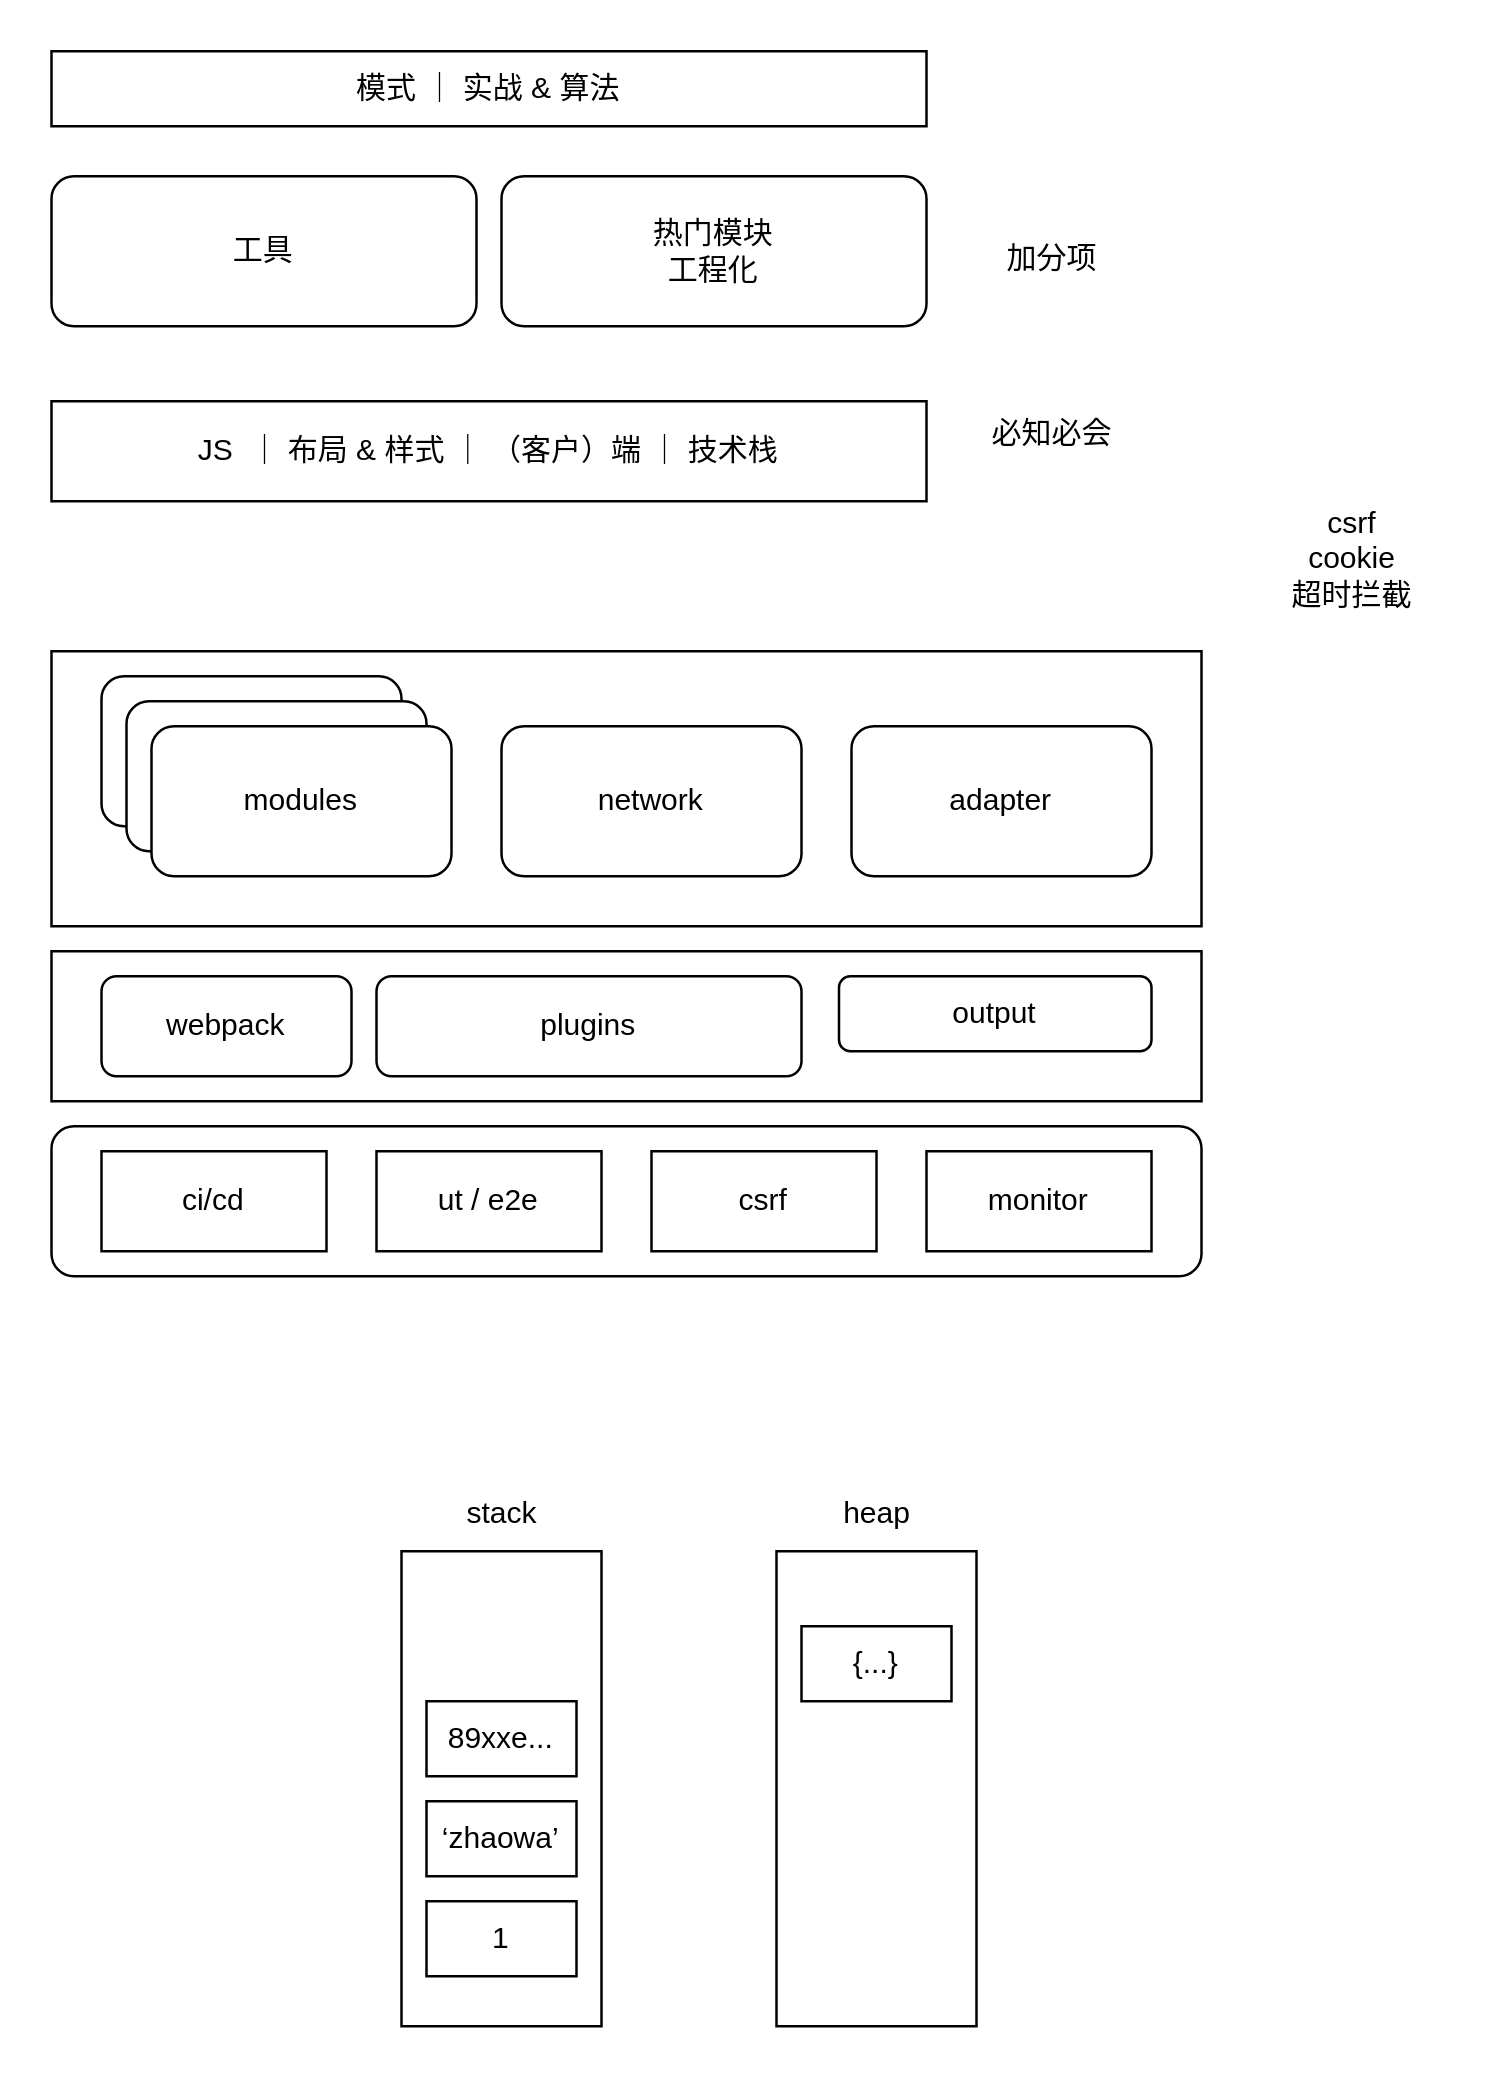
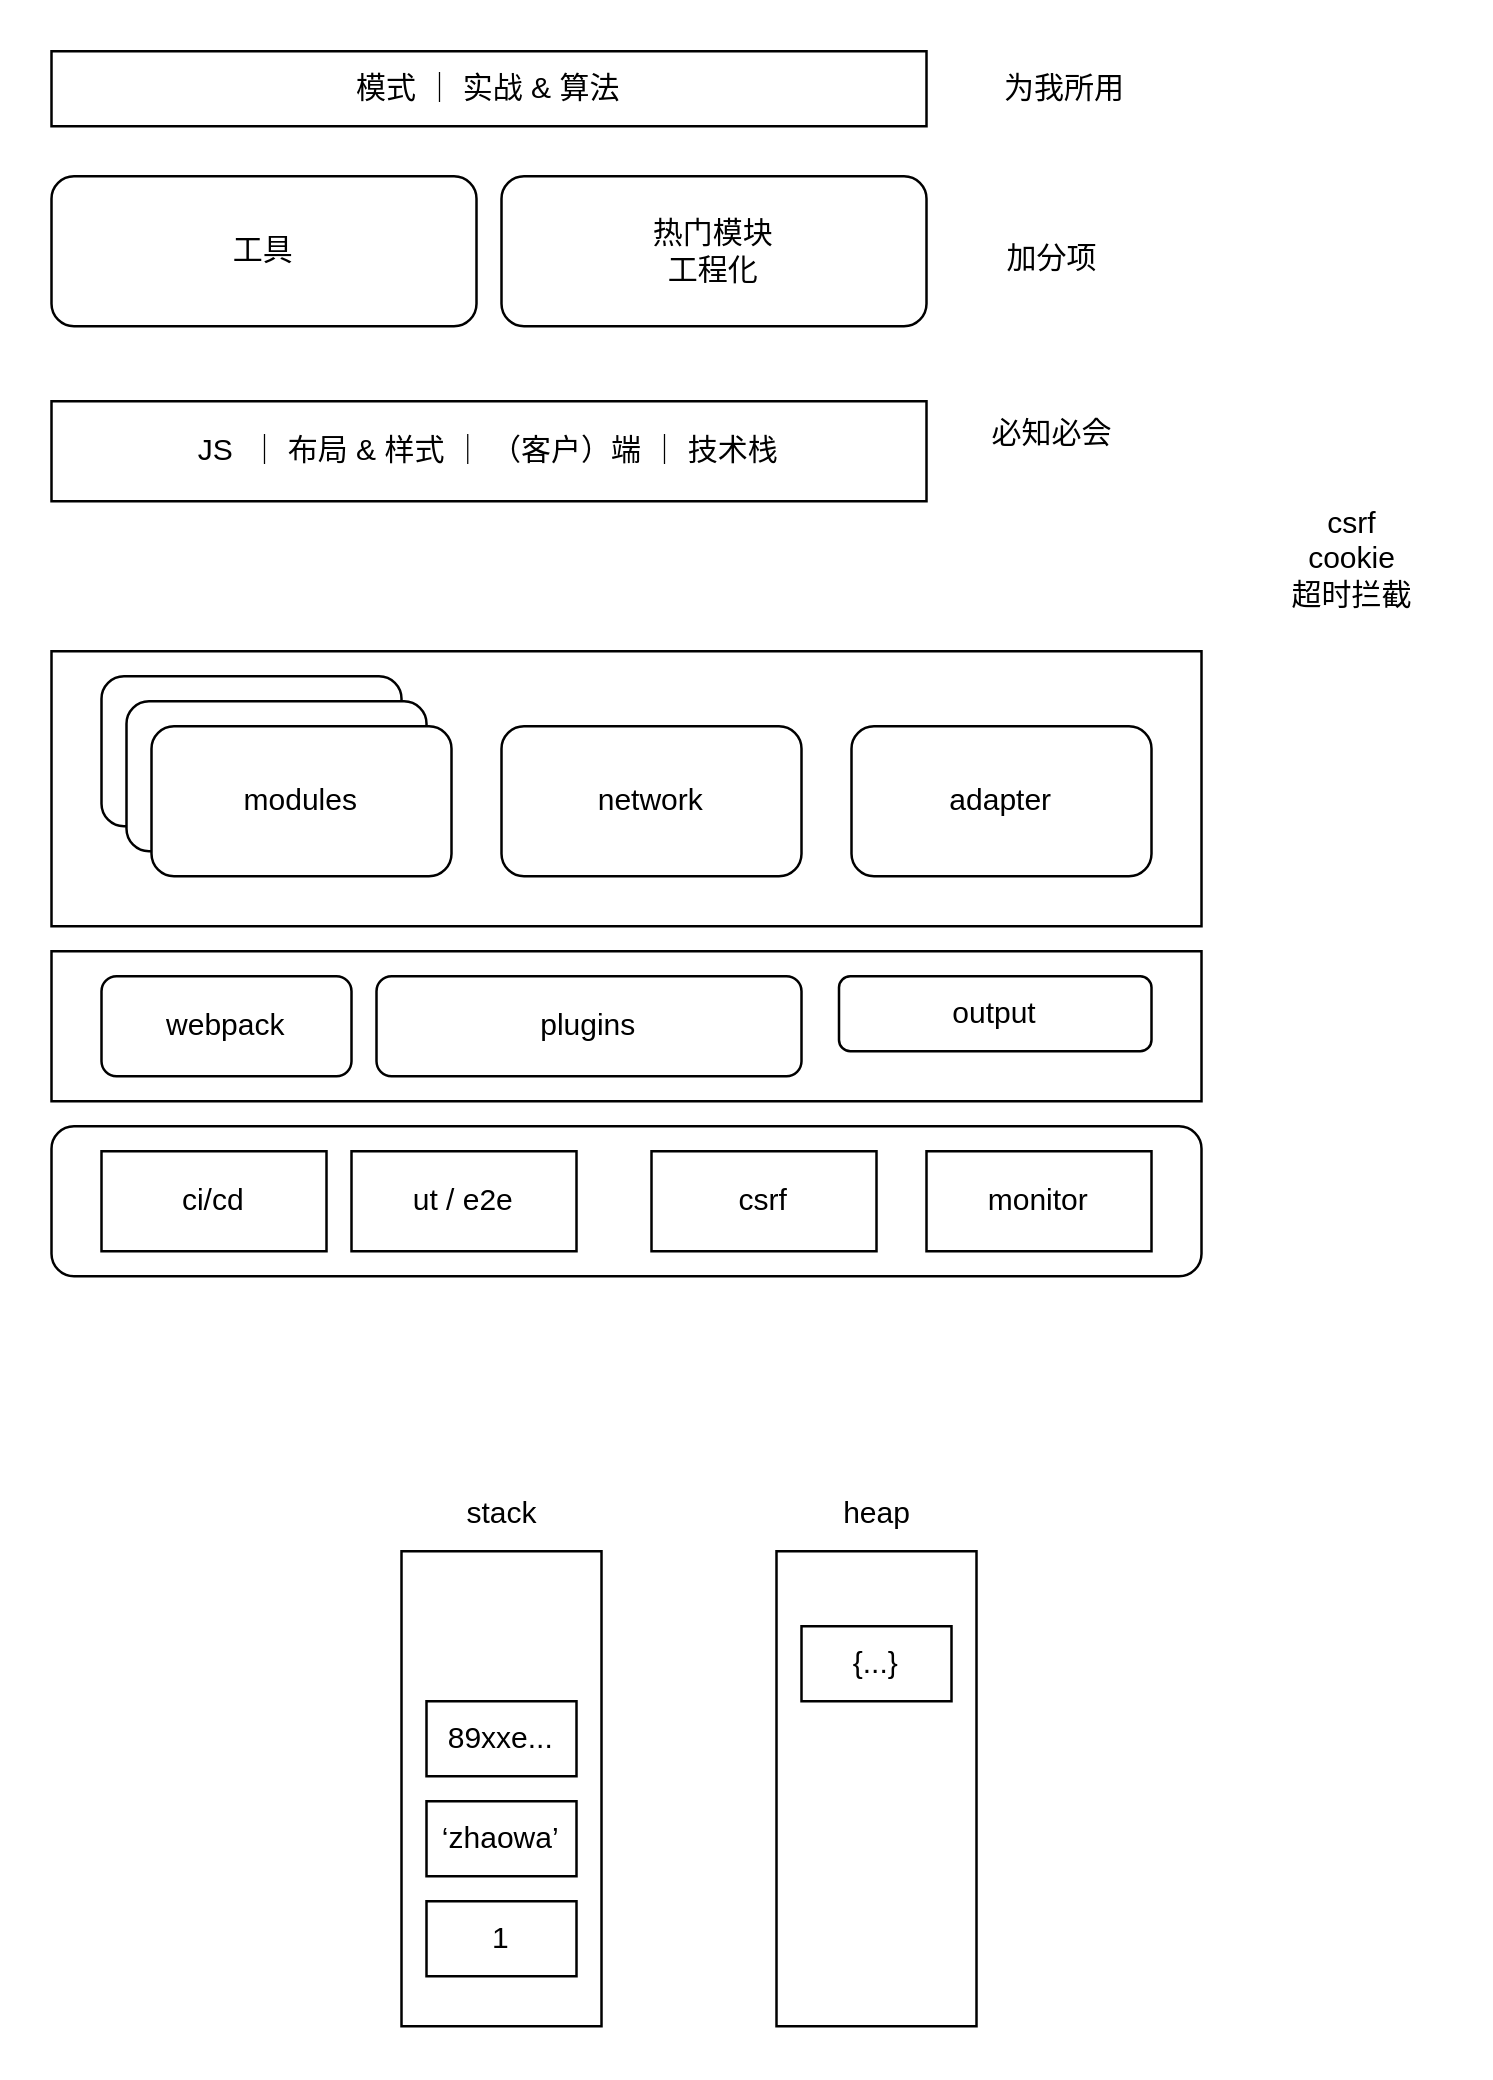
  <mxCell id="0" />
  <mxCell id="1" parent="0" />
  <mxCell id="2" value="JS&amp;nbsp; ｜ 布局 &amp;amp; 样式 ｜ （客户）端 ｜ 技术栈" style="rounded=0;whiteSpace=wrap;html=1;" vertex="1" parent="1"><mxGeometry x="20" y="160" width="350" height="40" as="geometry" /></mxCell>
  <mxCell id="3" value="必知必会" style="text;html=1;align=center;verticalAlign=middle;resizable=0;points=[];autosize=1;strokeColor=none;fillColor=none;" vertex="1" parent="1"><mxGeometry x="385" y="158" width="70" height="30" as="geometry" /></mxCell>
  <mxCell id="4" value="工具" style="rounded=1;whiteSpace=wrap;html=1;" vertex="1" parent="1"><mxGeometry x="20" y="70" width="170" height="60" as="geometry" /></mxCell>
  <mxCell id="5" value="热门模块&lt;br&gt;工程化" style="rounded=1;whiteSpace=wrap;html=1;" vertex="1" parent="1"><mxGeometry x="200" y="70" width="170" height="60" as="geometry" /></mxCell>
  <mxCell id="6" value="加分项" style="text;html=1;align=center;verticalAlign=middle;resizable=0;points=[];autosize=1;strokeColor=none;fillColor=none;" vertex="1" parent="1"><mxGeometry x="390" y="88" width="60" height="30" as="geometry" /></mxCell>
  <mxCell id="7" value="模式 ｜ 实战 &amp;amp; 算法" style="rounded=0;whiteSpace=wrap;html=1;" vertex="1" parent="1"><mxGeometry x="20" y="20" width="350" height="30" as="geometry" /></mxCell>
  <mxCell id="8" value="" style="rounded=1;whiteSpace=wrap;html=1;" vertex="1" parent="1"><mxGeometry x="20" y="450" width="460" height="60" as="geometry" /></mxCell>
  <mxCell id="9" value="ci/cd" style="rounded=0;whiteSpace=wrap;html=1;" vertex="1" parent="1"><mxGeometry x="40" y="460" width="90" height="40" as="geometry" /></mxCell>
- <mxCell id="10" value="ut / e2e" style="rounded=0;whiteSpace=wrap;html=1;" vertex="1" parent="1"><mxGeometry x="150" y="460" width="90" height="40" as="geometry" /></mxCell>
+ <mxCell id="10" value="ut / e2e" style="rounded=0;whiteSpace=wrap;html=1;" vertex="1" parent="1"><mxGeometry x="140" y="460" width="90" height="40" as="geometry" /></mxCell>
  <mxCell id="11" value="csrf" style="rounded=0;whiteSpace=wrap;html=1;" vertex="1" parent="1"><mxGeometry x="260" y="460" width="90" height="40" as="geometry" /></mxCell>
  <mxCell id="12" value="monitor" style="rounded=0;whiteSpace=wrap;html=1;" vertex="1" parent="1"><mxGeometry x="370" y="460" width="90" height="40" as="geometry" /></mxCell>
  <mxCell id="13" value="" style="rounded=0;whiteSpace=wrap;html=1;" vertex="1" parent="1"><mxGeometry x="20" y="380" width="460" height="60" as="geometry" /></mxCell>
  <mxCell id="14" value="webpack" style="rounded=1;whiteSpace=wrap;html=1;" vertex="1" parent="1"><mxGeometry x="40" y="390" width="100" height="40" as="geometry" /></mxCell>
  <mxCell id="15" value="plugins" style="rounded=1;whiteSpace=wrap;html=1;" vertex="1" parent="1"><mxGeometry x="150" y="390" width="170" height="40" as="geometry" /></mxCell>
  <mxCell id="16" value="output" style="rounded=1;whiteSpace=wrap;html=1;" vertex="1" parent="1"><mxGeometry x="335" y="390" width="125" height="30" as="geometry" /></mxCell>
  <mxCell id="17" value="" style="rounded=0;whiteSpace=wrap;html=1;" vertex="1" parent="1"><mxGeometry x="20" y="260" width="460" height="110" as="geometry" /></mxCell>
  <mxCell id="18" value="" style="rounded=1;whiteSpace=wrap;html=1;" vertex="1" parent="1"><mxGeometry x="40" y="270" width="120" height="60" as="geometry" /></mxCell>
  <mxCell id="19" value="" style="rounded=1;whiteSpace=wrap;html=1;" vertex="1" parent="1"><mxGeometry x="50" y="280" width="120" height="60" as="geometry" /></mxCell>
  <mxCell id="20" value="modules" style="rounded=1;whiteSpace=wrap;html=1;" vertex="1" parent="1"><mxGeometry x="60" y="290" width="120" height="60" as="geometry" /></mxCell>
  <mxCell id="21" value="network" style="rounded=1;whiteSpace=wrap;html=1;" vertex="1" parent="1"><mxGeometry x="200" y="290" width="120" height="60" as="geometry" /></mxCell>
  <mxCell id="22" value="adapter" style="rounded=1;whiteSpace=wrap;html=1;" vertex="1" parent="1"><mxGeometry x="340" y="290" width="120" height="60" as="geometry" /></mxCell>
+ <mxCell id="23" value="为我所用" style="text;html=1;align=center;verticalAlign=middle;resizable=0;points=[];autosize=1;strokeColor=none;fillColor=none;" vertex="1" parent="1"><mxGeometry x="390" y="20" width="70" height="30" as="geometry" /></mxCell>
  <mxCell id="24" value="csrf&lt;br&gt;cookie&lt;br&gt;超时拦截" style="text;html=1;align=center;verticalAlign=middle;resizable=0;points=[];autosize=1;strokeColor=none;fillColor=none;" vertex="1" parent="1"><mxGeometry x="505" y="193" width="70" height="60" as="geometry" /></mxCell>
  <mxCell id="25" value="" style="rounded=0;whiteSpace=wrap;html=1;" vertex="1" parent="1"><mxGeometry x="160" y="620" width="80" height="190" as="geometry" /></mxCell>
  <mxCell id="26" value="1" style="rounded=0;whiteSpace=wrap;html=1;" vertex="1" parent="1"><mxGeometry x="170" y="760" width="60" height="30" as="geometry" /></mxCell>
  <mxCell id="27" value="stack" style="text;html=1;align=center;verticalAlign=middle;resizable=0;points=[];autosize=1;strokeColor=none;fillColor=none;" vertex="1" parent="1"><mxGeometry x="175" y="590" width="50" height="30" as="geometry" /></mxCell>
  <mxCell id="28" value="‘zhaowa’" style="rounded=0;whiteSpace=wrap;html=1;" vertex="1" parent="1"><mxGeometry x="170" y="720" width="60" height="30" as="geometry" /></mxCell>
  <mxCell id="29" value="89xxe..." style="rounded=0;whiteSpace=wrap;html=1;" vertex="1" parent="1"><mxGeometry x="170" y="680" width="60" height="30" as="geometry" /></mxCell>
  <mxCell id="30" value="" style="rounded=0;whiteSpace=wrap;html=1;" vertex="1" parent="1"><mxGeometry x="310" y="620" width="80" height="190" as="geometry" /></mxCell>
  <mxCell id="31" value="{...}" style="rounded=0;whiteSpace=wrap;html=1;" vertex="1" parent="1"><mxGeometry x="320" y="650" width="60" height="30" as="geometry" /></mxCell>
  <mxCell id="32" value="heap" style="text;html=1;align=center;verticalAlign=middle;resizable=0;points=[];autosize=1;strokeColor=none;fillColor=none;" vertex="1" parent="1"><mxGeometry x="325" y="590" width="50" height="30" as="geometry" /></mxCell>
